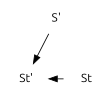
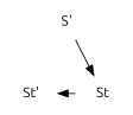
  digraph {
    fontname=Ubuntu
    node [fontname=Ubuntu shape=plaintext]
    edge [fontname=Ubuntu]
    n1 [label="S'"]
    n2 [label="St'"]
    n3 [label=St]
-   n1 -> n2 [constraint=true]
+   n1 -> n3 [constraint=true]
    n3 -> n2 [constraint=false]
  }
